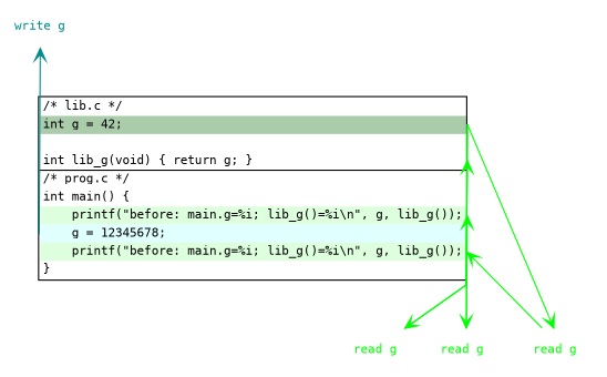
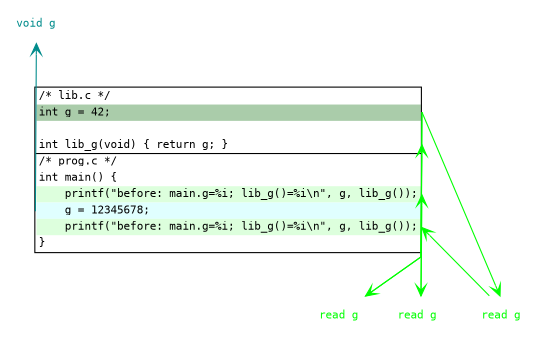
  digraph {
    rankdir=TB
    splines=polyline
    node [fontcolor=green fontname=mono fontsize=10 shape=plaintext]
    edge [arrowhead=vee color=green]
-   "write g" [fontcolor=darkcyan]
+   "write g" [fontcolor=darkcyan label="void g"]
    "read g"
    "read g "
    "read g  "
    n5 [label=<       <TABLE BORDER="1" CELLBORDER="0" CELLSPACING="0">         <TR><TD ALIGN="left"                    >/* lib.c */</TD></TR>         <TR><TD ALIGN="left" bgcolor="#aaccaa"                                         PORT="g">int g = 42;</TD></TR>         <TR><TD ALIGN="left"                    > </TD></TR>         <TR><TD ALIGN="left"        PORT="lib_g">int lib_g(void) { return g; }</TD></TR>         <HR/>         <TR><TD ALIGN="left"                    >/* prog.c */</TD></TR>         <TR><TD ALIGN="left"         PORT="main">int main() {</TD></TR>         <TR><TD ALIGN="left" bgcolor="#ddffdd"                              PORT="print_before">    printf("before: main.g=%i; lib_g()=%i\n", g, lib_g());</TD></TR>         <TR><TD ALIGN="left" bgcolor="lightcyan"                                  PORT="assign_g">    g = 12345678;</TD></TR>         <TR><TD ALIGN="left" bgcolor="#ddffdd"                               PORT="print_after">    printf("before: main.g=%i; lib_g()=%i\n", g, lib_g());</TD></TR>         <TR><TD ALIGN="left"                    >}</TD></TR>     </TABLE>   > fontcolor=""]
    subgraph sub_1 {
      rank=min
      "write g"
    }
    subgraph sub_2 {
      rank=max
      "read g"
      "read g "
      "read g  "
    }
    "read g" -> n5 [headport="lib_g:e"]
    "read g " -> n5 [headport="print_before:e"]
    "read g  " -> n5 [headport="print_after:e"]
    n5 -> "write g" [color=darkcyan tailport="assign_g:w"]
    n5 -> "read g" [tailport="g:e"]
    n5 -> "read g " [tailport="g:e"]
    n5 -> "read g  " [tailport="g:e"]
  }
